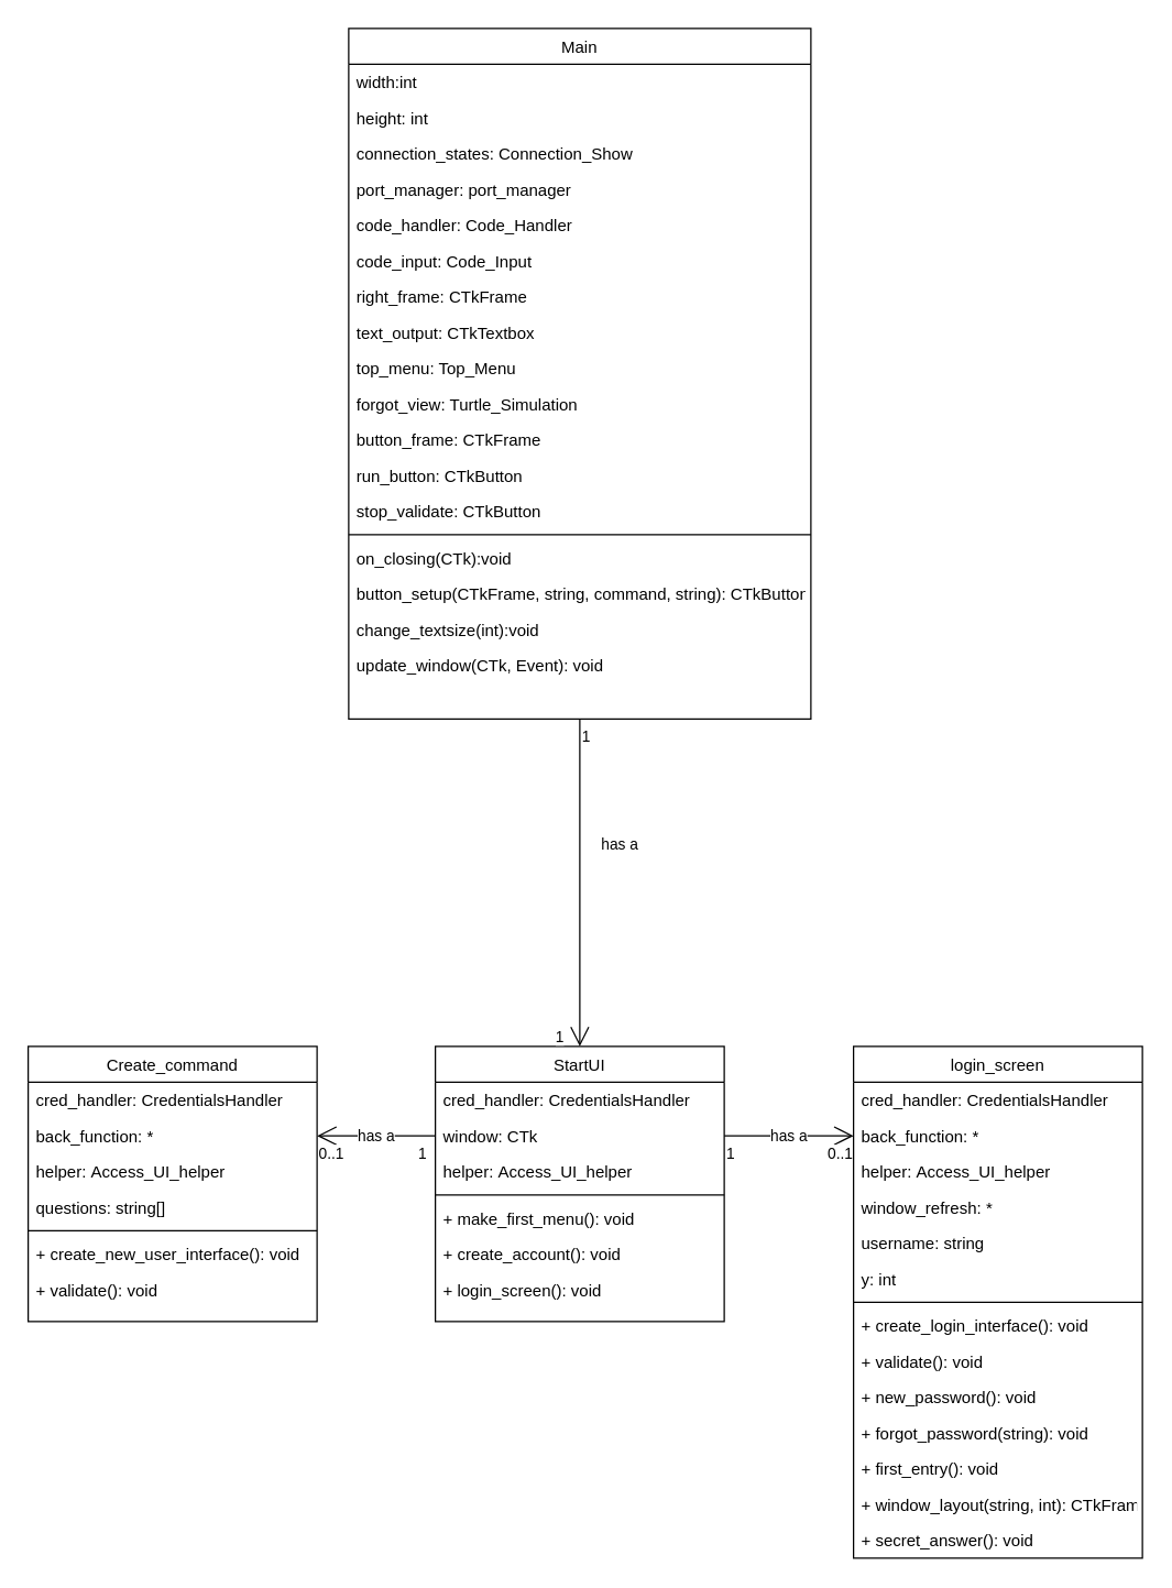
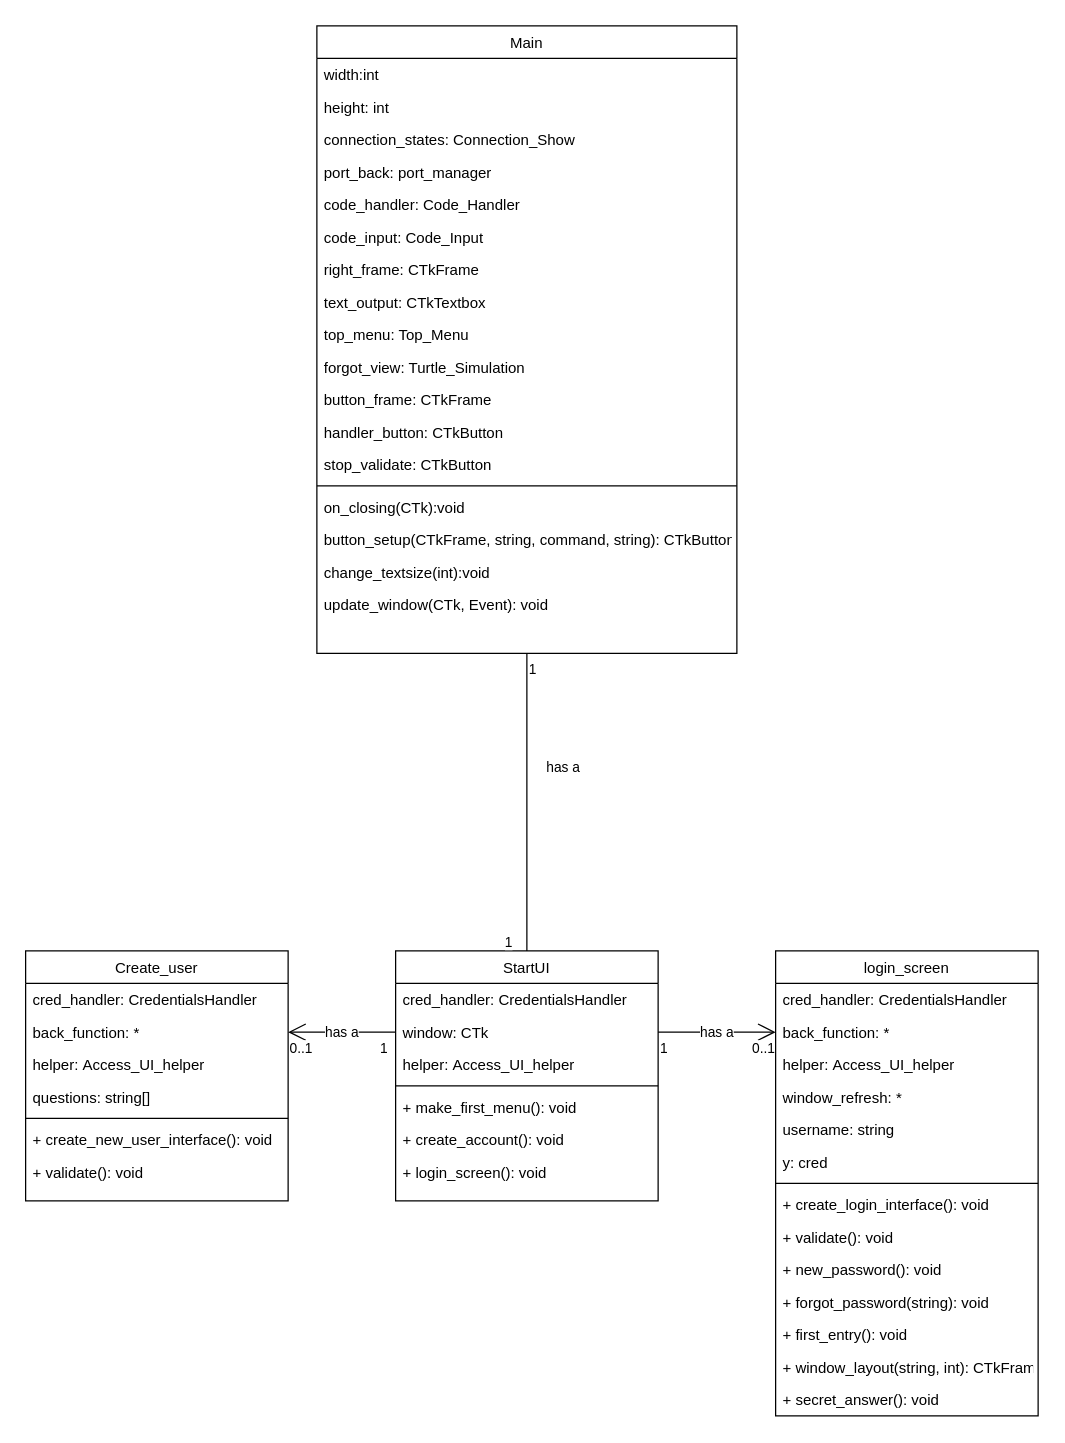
  <mxCell id="0" />
  <mxCell id="1" parent="0" />
- <mxCell id="2" value="Create_command" style="swimlane;fontStyle=0;align=center;verticalAlign=top;childLayout=stackLayout;horizontal=1;startSize=26;horizontalStack=0;resizeParent=1;resizeLast=0;collapsible=1;marginBottom=0;rounded=0;shadow=0;strokeWidth=1;" parent="1" vertex="1"><mxGeometry x="20" y="760" width="210" height="200" as="geometry"><mxRectangle x="550" y="140" width="160" height="26" as="alternateBounds" /></mxGeometry></mxCell>
+ <mxCell id="2" value="Create_user" style="swimlane;fontStyle=0;align=center;verticalAlign=top;childLayout=stackLayout;horizontal=1;startSize=26;horizontalStack=0;resizeParent=1;resizeLast=0;collapsible=1;marginBottom=0;rounded=0;shadow=0;strokeWidth=1;" parent="1" vertex="1"><mxGeometry x="20" y="760" width="210" height="200" as="geometry"><mxRectangle x="550" y="140" width="160" height="26" as="alternateBounds" /></mxGeometry></mxCell>
  <mxCell id="3" value="cred_handler: CredentialsHandler" style="text;align=left;verticalAlign=top;spacingLeft=4;spacingRight=4;overflow=hidden;rotatable=0;points=[[0,0.5],[1,0.5]];portConstraint=eastwest;" parent="2" vertex="1"><mxGeometry y="26" width="210" height="26" as="geometry" /></mxCell>
  <mxCell id="4" value="back_function: *" style="text;align=left;verticalAlign=top;spacingLeft=4;spacingRight=4;overflow=hidden;rotatable=0;points=[[0,0.5],[1,0.5]];portConstraint=eastwest;rounded=0;shadow=0;html=0;" parent="2" vertex="1"><mxGeometry y="52" width="210" height="26" as="geometry" /></mxCell>
  <mxCell id="5" value="helper: Access_UI_helper" style="text;align=left;verticalAlign=top;spacingLeft=4;spacingRight=4;overflow=hidden;rotatable=0;points=[[0,0.5],[1,0.5]];portConstraint=eastwest;rounded=0;shadow=0;html=0;" parent="2" vertex="1"><mxGeometry y="78" width="210" height="26" as="geometry" /></mxCell>
  <mxCell id="6" value="questions: string[]" style="text;align=left;verticalAlign=top;spacingLeft=4;spacingRight=4;overflow=hidden;rotatable=0;points=[[0,0.5],[1,0.5]];portConstraint=eastwest;rounded=0;shadow=0;html=0;" parent="2" vertex="1"><mxGeometry y="104" width="210" height="26" as="geometry" /></mxCell>
  <mxCell id="7" value="" style="line;html=1;strokeWidth=1;align=left;verticalAlign=middle;spacingTop=-1;spacingLeft=3;spacingRight=3;rotatable=0;labelPosition=right;points=[];portConstraint=eastwest;" parent="2" vertex="1"><mxGeometry y="130" width="210" height="8" as="geometry" /></mxCell>
  <mxCell id="8" value="+ create_new_user_interface(): void" style="text;align=left;verticalAlign=top;spacingLeft=4;spacingRight=4;overflow=hidden;rotatable=0;points=[[0,0.5],[1,0.5]];portConstraint=eastwest;" parent="2" vertex="1"><mxGeometry y="138" width="210" height="26" as="geometry" /></mxCell>
  <mxCell id="9" value="+ validate(): void" style="text;align=left;verticalAlign=top;spacingLeft=4;spacingRight=4;overflow=hidden;rotatable=0;points=[[0,0.5],[1,0.5]];portConstraint=eastwest;fontSize=12;" parent="2" vertex="1"><mxGeometry y="164" width="210" height="26" as="geometry" /></mxCell>
  <mxCell id="10" value="login_screen" style="swimlane;fontStyle=0;align=center;verticalAlign=top;childLayout=stackLayout;horizontal=1;startSize=26;horizontalStack=0;resizeParent=1;resizeLast=0;collapsible=1;marginBottom=0;rounded=0;shadow=0;strokeWidth=1;" parent="1" vertex="1"><mxGeometry x="620" y="760" width="210" height="372" as="geometry"><mxRectangle x="550" y="140" width="160" height="26" as="alternateBounds" /></mxGeometry></mxCell>
  <mxCell id="11" value="cred_handler: CredentialsHandler" style="text;align=left;verticalAlign=top;spacingLeft=4;spacingRight=4;overflow=hidden;rotatable=0;points=[[0,0.5],[1,0.5]];portConstraint=eastwest;" parent="10" vertex="1"><mxGeometry y="26" width="210" height="26" as="geometry" /></mxCell>
  <mxCell id="12" value="back_function: *" style="text;align=left;verticalAlign=top;spacingLeft=4;spacingRight=4;overflow=hidden;rotatable=0;points=[[0,0.5],[1,0.5]];portConstraint=eastwest;rounded=0;shadow=0;html=0;" parent="10" vertex="1"><mxGeometry y="52" width="210" height="26" as="geometry" /></mxCell>
  <mxCell id="13" value="helper: Access_UI_helper" style="text;align=left;verticalAlign=top;spacingLeft=4;spacingRight=4;overflow=hidden;rotatable=0;points=[[0,0.5],[1,0.5]];portConstraint=eastwest;rounded=0;shadow=0;html=0;" parent="10" vertex="1"><mxGeometry y="78" width="210" height="26" as="geometry" /></mxCell>
  <mxCell id="14" value="window_refresh: *" style="text;align=left;verticalAlign=top;spacingLeft=4;spacingRight=4;overflow=hidden;rotatable=0;points=[[0,0.5],[1,0.5]];portConstraint=eastwest;rounded=0;shadow=0;html=0;" parent="10" vertex="1"><mxGeometry y="104" width="210" height="26" as="geometry" /></mxCell>
  <mxCell id="15" value="username: string" style="text;align=left;verticalAlign=top;spacingLeft=4;spacingRight=4;overflow=hidden;rotatable=0;points=[[0,0.5],[1,0.5]];portConstraint=eastwest;rounded=0;shadow=0;html=0;" parent="10" vertex="1"><mxGeometry y="130" width="210" height="26" as="geometry" /></mxCell>
- <mxCell id="16" value="y: int" style="text;align=left;verticalAlign=top;spacingLeft=4;spacingRight=4;overflow=hidden;rotatable=0;points=[[0,0.5],[1,0.5]];portConstraint=eastwest;rounded=0;shadow=0;html=0;" parent="10" vertex="1"><mxGeometry y="156" width="210" height="26" as="geometry" /></mxCell>
+ <mxCell id="16" value="y: cred" style="text;align=left;verticalAlign=top;spacingLeft=4;spacingRight=4;overflow=hidden;rotatable=0;points=[[0,0.5],[1,0.5]];portConstraint=eastwest;rounded=0;shadow=0;html=0;" parent="10" vertex="1"><mxGeometry y="156" width="210" height="26" as="geometry" /></mxCell>
  <mxCell id="17" value="" style="line;html=1;strokeWidth=1;align=left;verticalAlign=middle;spacingTop=-1;spacingLeft=3;spacingRight=3;rotatable=0;labelPosition=right;points=[];portConstraint=eastwest;" parent="10" vertex="1"><mxGeometry y="182" width="210" height="8" as="geometry" /></mxCell>
  <mxCell id="18" value="+ create_login_interface(): void" style="text;align=left;verticalAlign=top;spacingLeft=4;spacingRight=4;overflow=hidden;rotatable=0;points=[[0,0.5],[1,0.5]];portConstraint=eastwest;" parent="10" vertex="1"><mxGeometry y="190" width="210" height="26" as="geometry" /></mxCell>
  <mxCell id="19" value="+ validate(): void" style="text;align=left;verticalAlign=top;spacingLeft=4;spacingRight=4;overflow=hidden;rotatable=0;points=[[0,0.5],[1,0.5]];portConstraint=eastwest;fontSize=12;" parent="10" vertex="1"><mxGeometry y="216" width="210" height="26" as="geometry" /></mxCell>
  <mxCell id="20" value="+ new_password(): void" style="text;align=left;verticalAlign=top;spacingLeft=4;spacingRight=4;overflow=hidden;rotatable=0;points=[[0,0.5],[1,0.5]];portConstraint=eastwest;fontSize=12;" parent="10" vertex="1"><mxGeometry y="242" width="210" height="26" as="geometry" /></mxCell>
  <mxCell id="21" value="+ forgot_password(string): void" style="text;align=left;verticalAlign=top;spacingLeft=4;spacingRight=4;overflow=hidden;rotatable=0;points=[[0,0.5],[1,0.5]];portConstraint=eastwest;fontSize=12;" parent="10" vertex="1"><mxGeometry y="268" width="210" height="26" as="geometry" /></mxCell>
  <mxCell id="22" value="+ first_entry(): void" style="text;align=left;verticalAlign=top;spacingLeft=4;spacingRight=4;overflow=hidden;rotatable=0;points=[[0,0.5],[1,0.5]];portConstraint=eastwest;fontSize=12;" parent="10" vertex="1"><mxGeometry y="294" width="210" height="26" as="geometry" /></mxCell>
  <mxCell id="23" value="+ window_layout(string, int): CTkFrame" style="text;align=left;verticalAlign=top;spacingLeft=4;spacingRight=4;overflow=hidden;rotatable=0;points=[[0,0.5],[1,0.5]];portConstraint=eastwest;fontSize=12;" parent="10" vertex="1"><mxGeometry y="320" width="210" height="26" as="geometry" /></mxCell>
  <mxCell id="24" value="+ secret_answer(): void" style="text;align=left;verticalAlign=top;spacingLeft=4;spacingRight=4;overflow=hidden;rotatable=0;points=[[0,0.5],[1,0.5]];portConstraint=eastwest;fontSize=12;" parent="10" vertex="1"><mxGeometry y="346" width="210" height="26" as="geometry" /></mxCell>
  <mxCell id="25" value="StartUI" style="swimlane;fontStyle=0;align=center;verticalAlign=top;childLayout=stackLayout;horizontal=1;startSize=26;horizontalStack=0;resizeParent=1;resizeLast=0;collapsible=1;marginBottom=0;rounded=0;shadow=0;strokeWidth=1;" parent="1" vertex="1"><mxGeometry x="316" y="760" width="210" height="200" as="geometry"><mxRectangle x="550" y="140" width="160" height="26" as="alternateBounds" /></mxGeometry></mxCell>
  <mxCell id="26" value="cred_handler: CredentialsHandler" style="text;align=left;verticalAlign=top;spacingLeft=4;spacingRight=4;overflow=hidden;rotatable=0;points=[[0,0.5],[1,0.5]];portConstraint=eastwest;" parent="25" vertex="1"><mxGeometry y="26" width="210" height="26" as="geometry" /></mxCell>
  <mxCell id="27" value="window: CTk" style="text;align=left;verticalAlign=top;spacingLeft=4;spacingRight=4;overflow=hidden;rotatable=0;points=[[0,0.5],[1,0.5]];portConstraint=eastwest;rounded=0;shadow=0;html=0;" parent="25" vertex="1"><mxGeometry y="52" width="210" height="26" as="geometry" /></mxCell>
  <mxCell id="28" value="helper: Access_UI_helper" style="text;align=left;verticalAlign=top;spacingLeft=4;spacingRight=4;overflow=hidden;rotatable=0;points=[[0,0.5],[1,0.5]];portConstraint=eastwest;rounded=0;shadow=0;html=0;" parent="25" vertex="1"><mxGeometry y="78" width="210" height="26" as="geometry" /></mxCell>
  <mxCell id="29" value="" style="line;html=1;strokeWidth=1;align=left;verticalAlign=middle;spacingTop=-1;spacingLeft=3;spacingRight=3;rotatable=0;labelPosition=right;points=[];portConstraint=eastwest;" parent="25" vertex="1"><mxGeometry y="104" width="210" height="8" as="geometry" /></mxCell>
  <mxCell id="30" value="+ make_first_menu(): void&#10;" style="text;align=left;verticalAlign=top;spacingLeft=4;spacingRight=4;overflow=hidden;rotatable=0;points=[[0,0.5],[1,0.5]];portConstraint=eastwest;" parent="25" vertex="1"><mxGeometry y="112" width="210" height="26" as="geometry" /></mxCell>
  <mxCell id="31" value="+ create_account(): void&#10;" style="text;align=left;verticalAlign=top;spacingLeft=4;spacingRight=4;overflow=hidden;rotatable=0;points=[[0,0.5],[1,0.5]];portConstraint=eastwest;" parent="25" vertex="1"><mxGeometry y="138" width="210" height="26" as="geometry" /></mxCell>
  <mxCell id="32" value="+ login_screen(): void" style="text;align=left;verticalAlign=top;spacingLeft=4;spacingRight=4;overflow=hidden;rotatable=0;points=[[0,0.5],[1,0.5]];portConstraint=eastwest;fontSize=12;" parent="25" vertex="1"><mxGeometry y="164" width="210" height="26" as="geometry" /></mxCell>
  <mxCell id="33" value="Main" style="swimlane;fontStyle=0;align=center;verticalAlign=top;childLayout=stackLayout;horizontal=1;startSize=26;horizontalStack=0;resizeParent=1;resizeLast=0;collapsible=1;marginBottom=0;rounded=0;shadow=0;strokeWidth=1;" parent="1" vertex="1"><mxGeometry x="253" y="20" width="336" height="502" as="geometry"><mxRectangle x="550" y="140" width="160" height="26" as="alternateBounds" /></mxGeometry></mxCell>
  <mxCell id="34" value="width:int" style="text;align=left;verticalAlign=top;spacingLeft=4;spacingRight=4;overflow=hidden;rotatable=0;points=[[0,0.5],[1,0.5]];portConstraint=eastwest;" parent="33" vertex="1"><mxGeometry y="26" width="336" height="26" as="geometry" /></mxCell>
  <mxCell id="35" value="height: int" style="text;align=left;verticalAlign=top;spacingLeft=4;spacingRight=4;overflow=hidden;rotatable=0;points=[[0,0.5],[1,0.5]];portConstraint=eastwest;rounded=0;shadow=0;html=0;" parent="33" vertex="1"><mxGeometry y="52" width="336" height="26" as="geometry" /></mxCell>
  <mxCell id="36" value="connection_states: Connection_Show" style="text;align=left;verticalAlign=top;spacingLeft=4;spacingRight=4;overflow=hidden;rotatable=0;points=[[0,0.5],[1,0.5]];portConstraint=eastwest;rounded=0;shadow=0;html=0;" parent="33" vertex="1"><mxGeometry y="78" width="336" height="26" as="geometry" /></mxCell>
- <mxCell id="37" value="port_manager: port_manager" style="text;align=left;verticalAlign=top;spacingLeft=4;spacingRight=4;overflow=hidden;rotatable=0;points=[[0,0.5],[1,0.5]];portConstraint=eastwest;rounded=0;shadow=0;html=0;" parent="33" vertex="1"><mxGeometry y="104" width="336" height="26" as="geometry" /></mxCell>
+ <mxCell id="37" value="port_back: port_manager" style="text;align=left;verticalAlign=top;spacingLeft=4;spacingRight=4;overflow=hidden;rotatable=0;points=[[0,0.5],[1,0.5]];portConstraint=eastwest;rounded=0;shadow=0;html=0;" parent="33" vertex="1"><mxGeometry y="104" width="336" height="26" as="geometry" /></mxCell>
  <mxCell id="38" value="code_handler: Code_Handler" style="text;align=left;verticalAlign=top;spacingLeft=4;spacingRight=4;overflow=hidden;rotatable=0;points=[[0,0.5],[1,0.5]];portConstraint=eastwest;rounded=0;shadow=0;html=0;" vertex="1" parent="33"><mxGeometry y="130" width="336" height="26" as="geometry" /></mxCell>
  <mxCell id="39" value="code_input: Code_Input" style="text;align=left;verticalAlign=top;spacingLeft=4;spacingRight=4;overflow=hidden;rotatable=0;points=[[0,0.5],[1,0.5]];portConstraint=eastwest;rounded=0;shadow=0;html=0;" vertex="1" parent="33"><mxGeometry y="156" width="336" height="26" as="geometry" /></mxCell>
  <mxCell id="40" value="right_frame: CTkFrame" style="text;align=left;verticalAlign=top;spacingLeft=4;spacingRight=4;overflow=hidden;rotatable=0;points=[[0,0.5],[1,0.5]];portConstraint=eastwest;rounded=0;shadow=0;html=0;" vertex="1" parent="33"><mxGeometry y="182" width="336" height="26" as="geometry" /></mxCell>
  <mxCell id="41" value="text_output: CTkTextbox" style="text;align=left;verticalAlign=top;spacingLeft=4;spacingRight=4;overflow=hidden;rotatable=0;points=[[0,0.5],[1,0.5]];portConstraint=eastwest;rounded=0;shadow=0;html=0;" vertex="1" parent="33"><mxGeometry y="208" width="336" height="26" as="geometry" /></mxCell>
  <mxCell id="42" value="top_menu: Top_Menu" style="text;align=left;verticalAlign=top;spacingLeft=4;spacingRight=4;overflow=hidden;rotatable=0;points=[[0,0.5],[1,0.5]];portConstraint=eastwest;rounded=0;shadow=0;html=0;" vertex="1" parent="33"><mxGeometry y="234" width="336" height="26" as="geometry" /></mxCell>
  <mxCell id="43" value="forgot_view: Turtle_Simulation" style="text;align=left;verticalAlign=top;spacingLeft=4;spacingRight=4;overflow=hidden;rotatable=0;points=[[0,0.5],[1,0.5]];portConstraint=eastwest;rounded=0;shadow=0;html=0;" vertex="1" parent="33"><mxGeometry y="260" width="336" height="26" as="geometry" /></mxCell>
  <mxCell id="44" value="button_frame: CTkFrame" style="text;align=left;verticalAlign=top;spacingLeft=4;spacingRight=4;overflow=hidden;rotatable=0;points=[[0,0.5],[1,0.5]];portConstraint=eastwest;rounded=0;shadow=0;html=0;" vertex="1" parent="33"><mxGeometry y="286" width="336" height="26" as="geometry" /></mxCell>
- <mxCell id="45" value="run_button: CTkButton" style="text;align=left;verticalAlign=top;spacingLeft=4;spacingRight=4;overflow=hidden;rotatable=0;points=[[0,0.5],[1,0.5]];portConstraint=eastwest;rounded=0;shadow=0;html=0;" vertex="1" parent="33"><mxGeometry y="312" width="336" height="26" as="geometry" /></mxCell>
+ <mxCell id="45" value="handler_button: CTkButton" style="text;align=left;verticalAlign=top;spacingLeft=4;spacingRight=4;overflow=hidden;rotatable=0;points=[[0,0.5],[1,0.5]];portConstraint=eastwest;rounded=0;shadow=0;html=0;" vertex="1" parent="33"><mxGeometry y="312" width="336" height="26" as="geometry" /></mxCell>
  <mxCell id="46" value="stop_validate: CTkButton" style="text;align=left;verticalAlign=top;spacingLeft=4;spacingRight=4;overflow=hidden;rotatable=0;points=[[0,0.5],[1,0.5]];portConstraint=eastwest;rounded=0;shadow=0;html=0;" parent="33" vertex="1"><mxGeometry y="338" width="336" height="26" as="geometry" /></mxCell>
  <mxCell id="47" value="" style="line;html=1;strokeWidth=1;align=left;verticalAlign=middle;spacingTop=-1;spacingLeft=3;spacingRight=3;rotatable=0;labelPosition=right;points=[];portConstraint=eastwest;" parent="33" vertex="1"><mxGeometry y="364" width="336" height="8" as="geometry" /></mxCell>
  <mxCell id="48" value="on_closing(CTk):void" style="text;align=left;verticalAlign=top;spacingLeft=4;spacingRight=4;overflow=hidden;rotatable=0;points=[[0,0.5],[1,0.5]];portConstraint=eastwest;" parent="33" vertex="1"><mxGeometry y="372" width="336" height="26" as="geometry" /></mxCell>
  <mxCell id="49" value="button_setup(CTkFrame, string, command, string): CTkButton" style="text;align=left;verticalAlign=top;spacingLeft=4;spacingRight=4;overflow=hidden;rotatable=0;points=[[0,0.5],[1,0.5]];portConstraint=eastwest;" parent="33" vertex="1"><mxGeometry y="398" width="336" height="26" as="geometry" /></mxCell>
  <mxCell id="50" value="change_textsize(int):void" style="text;align=left;verticalAlign=top;spacingLeft=4;spacingRight=4;overflow=hidden;rotatable=0;points=[[0,0.5],[1,0.5]];portConstraint=eastwest;" parent="33" vertex="1"><mxGeometry y="424" width="336" height="26" as="geometry" /></mxCell>
  <mxCell id="51" value="update_window(CTk, Event): void" style="text;align=left;verticalAlign=top;spacingLeft=4;spacingRight=4;overflow=hidden;rotatable=0;points=[[0,0.5],[1,0.5]];portConstraint=eastwest;" parent="33" vertex="1"><mxGeometry y="450" width="336" height="26" as="geometry" /></mxCell>
- <mxCell id="52" value="has a" style="endArrow=open;html=1;endSize=12;startArrow=none;startSize=14;startFill=0;edgeStyle=orthogonalEdgeStyle;rounded=0;entryX=0.5;entryY=0;entryDx=0;entryDy=0;exitX=0.5;exitY=1;exitDx=0;exitDy=0;" parent="1" source="33" target="25" edge="1"><mxGeometry x="-0.235" y="29" relative="1" as="geometry"><mxPoint x="1275" y="1186" as="sourcePoint" /><mxPoint x="1255" y="1330" as="targetPoint" /><mxPoint as="offset" /></mxGeometry></mxCell>
+ <mxCell id="52" value="has a" style="endArrow=none;html=1;endSize=12;startArrow=none;startSize=14;startFill=0;edgeStyle=orthogonalEdgeStyle;rounded=0;entryX=0.5;entryY=0;entryDx=0;entryDy=0;exitX=0.5;exitY=1;exitDx=0;exitDy=0;" parent="1" source="33" target="25" edge="1"><mxGeometry x="-0.235" y="29" relative="1" as="geometry"><mxPoint x="1275" y="1186" as="sourcePoint" /><mxPoint x="1255" y="1330" as="targetPoint" /><mxPoint as="offset" /></mxGeometry></mxCell>
  <mxCell id="53" value="1" style="edgeLabel;resizable=0;html=1;align=left;verticalAlign=top;" parent="52" connectable="0" vertex="1"><mxGeometry x="-1" relative="1" as="geometry" /></mxCell>
  <mxCell id="54" value="1" style="edgeLabel;resizable=0;html=1;align=right;verticalAlign=top;" parent="52" connectable="0" vertex="1"><mxGeometry x="1" relative="1" as="geometry"><mxPoint x="-11" y="-20" as="offset" /></mxGeometry></mxCell>
  <mxCell id="55" value="has a" style="endArrow=open;html=1;endSize=12;startArrow=none;startSize=14;startFill=0;edgeStyle=orthogonalEdgeStyle;rounded=0;exitX=1;exitY=0.5;exitDx=0;exitDy=0;entryX=0;entryY=0.5;entryDx=0;entryDy=0;" parent="1" source="27" target="12" edge="1"><mxGeometry relative="1" as="geometry"><mxPoint x="1400" y="957" as="sourcePoint" /><mxPoint x="1480" y="760" as="targetPoint" /><Array as="points"><mxPoint x="600" y="825" /><mxPoint x="600" y="825" /></Array></mxGeometry></mxCell>
  <mxCell id="56" value="1" style="edgeLabel;resizable=0;html=1;align=left;verticalAlign=top;" parent="55" connectable="0" vertex="1"><mxGeometry x="-1" relative="1" as="geometry" /></mxCell>
  <mxCell id="57" value="0..1" style="edgeLabel;resizable=0;html=1;align=right;verticalAlign=top;" parent="55" connectable="0" vertex="1"><mxGeometry x="1" relative="1" as="geometry" /></mxCell>
  <mxCell id="58" value="has a" style="endArrow=open;html=1;endSize=12;startArrow=none;startSize=14;startFill=0;edgeStyle=orthogonalEdgeStyle;rounded=0;exitX=0;exitY=0.5;exitDx=0;exitDy=0;entryX=1;entryY=0.5;entryDx=0;entryDy=0;" parent="1" source="27" target="4" edge="1"><mxGeometry relative="1" as="geometry"><mxPoint x="534" y="835" as="sourcePoint" /><mxPoint x="630" y="835" as="targetPoint" /><Array as="points"><mxPoint x="270" y="825" /><mxPoint x="270" y="825" /></Array></mxGeometry></mxCell>
  <mxCell id="59" value="1" style="edgeLabel;resizable=0;html=1;align=left;verticalAlign=top;" parent="58" connectable="0" vertex="1"><mxGeometry x="-1" relative="1" as="geometry"><mxPoint x="-14" as="offset" /></mxGeometry></mxCell>
  <mxCell id="60" value="0..1" style="edgeLabel;resizable=0;html=1;align=right;verticalAlign=top;" parent="58" connectable="0" vertex="1"><mxGeometry x="1" relative="1" as="geometry"><mxPoint x="20" as="offset" /></mxGeometry></mxCell>
